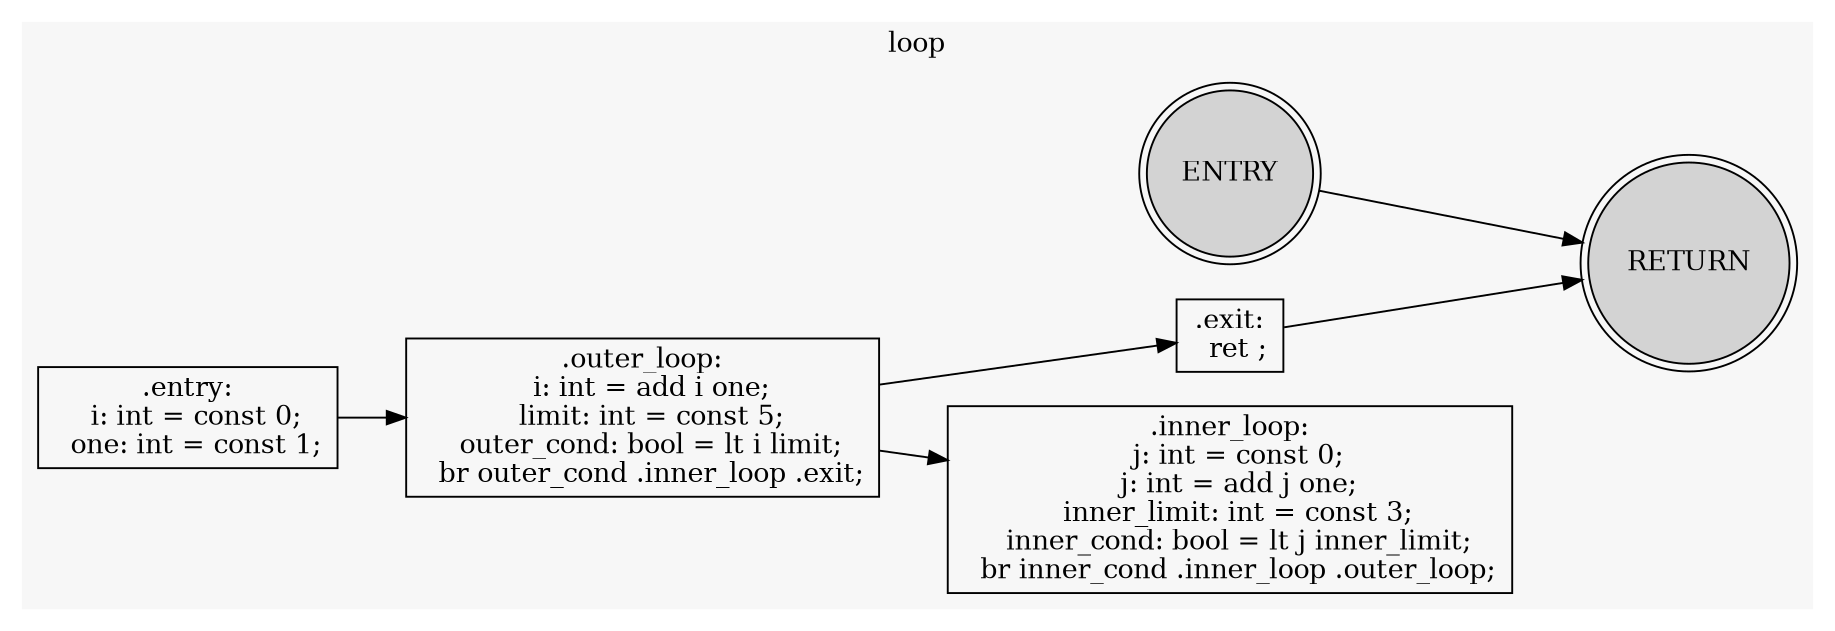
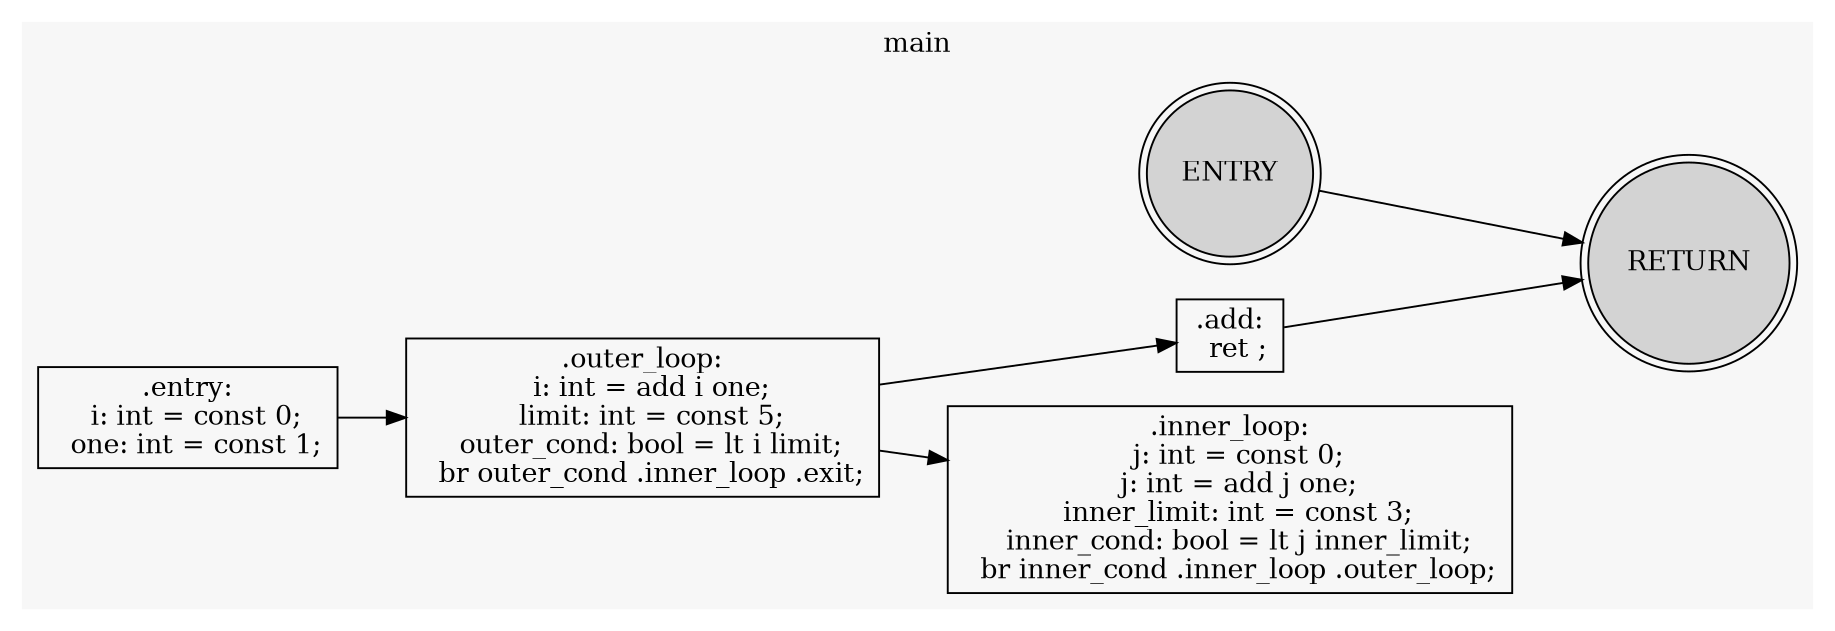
  digraph {
    rankdir=LR
    node [shape=box]
    n1 [fillcolor=lightgray label=ENTRY shape=doublecircle style=filled]
    n2 [label=".entry:\n  i: int = const 0;\n  one: int = const 1;"]
    n3 [label=".outer_loop:\n  i: int = add i one;\n  limit: int = const 5;\n  outer_cond: bool = lt i limit;\n  br outer_cond .inner_loop .exit;"]
    n4 [label=".inner_loop:\n  j: int = const 0;\n  j: int = add j one;\n  inner_limit: int = const 3;\n  inner_cond: bool = lt j inner_limit;\n  br inner_cond .inner_loop .outer_loop;"]
-   n5 [label=".exit:\n  ret ;"]
+   n5 [label=".add:\n  ret ;"]
    n6 [fillcolor=lightgray label=RETURN shape=doublecircle style=filled]
    subgraph cluster_1 {
      color="#f7f7f7"
-     label=loop
+     label=main
      style=filled
      n1
      n2
      n3
      n4
      n5
      n6
    }
    n1 -> n6
    n2 -> n3
    n3 -> n4
    n3 -> n5
    n5 -> n6
  }
